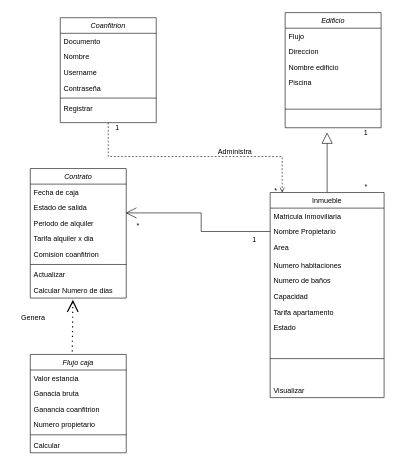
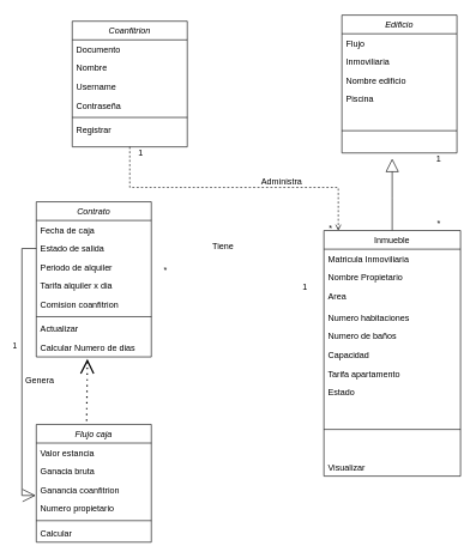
  <mxCell id="0" />
  <mxCell id="1" parent="0" />
  <mxCell id="2" value="Coanfitrion" style="swimlane;fontStyle=2;align=center;verticalAlign=top;childLayout=stackLayout;horizontal=1;startSize=26;horizontalStack=0;resizeParent=1;resizeLast=0;collapsible=1;marginBottom=0;rounded=0;shadow=0;strokeWidth=1;" parent="1" vertex="1"><mxGeometry x="100" y="28.5" width="160" height="175" as="geometry"><mxRectangle x="230" y="140" width="160" height="26" as="alternateBounds" /></mxGeometry></mxCell>
  <mxCell id="3" value="Documento" style="text;align=left;verticalAlign=top;spacingLeft=4;spacingRight=4;overflow=hidden;rotatable=0;points=[[0,0.5],[1,0.5]];portConstraint=eastwest;" parent="2" vertex="1"><mxGeometry y="26" width="160" height="26" as="geometry" /></mxCell>
  <mxCell id="4" value="Nombre " style="text;align=left;verticalAlign=top;spacingLeft=4;spacingRight=4;overflow=hidden;rotatable=0;points=[[0,0.5],[1,0.5]];portConstraint=eastwest;rounded=0;shadow=0;html=0;" parent="2" vertex="1"><mxGeometry y="52" width="160" height="26" as="geometry" /></mxCell>
  <mxCell id="5" value="Username" style="text;align=left;verticalAlign=top;spacingLeft=4;spacingRight=4;overflow=hidden;rotatable=0;points=[[0,0.5],[1,0.5]];portConstraint=eastwest;rounded=0;shadow=0;html=0;" parent="2" vertex="1"><mxGeometry y="78" width="160" height="26" as="geometry" /></mxCell>
  <mxCell id="6" value="Contraseña" style="text;align=left;verticalAlign=top;spacingLeft=4;spacingRight=4;overflow=hidden;rotatable=0;points=[[0,0.5],[1,0.5]];portConstraint=eastwest;rounded=0;shadow=0;html=0;" parent="2" vertex="1"><mxGeometry y="104" width="160" height="26" as="geometry" /></mxCell>
  <mxCell id="7" value="" style="line;html=1;strokeWidth=1;align=left;verticalAlign=middle;spacingTop=-1;spacingLeft=3;spacingRight=3;rotatable=0;labelPosition=right;points=[];portConstraint=eastwest;" parent="2" vertex="1"><mxGeometry y="130" width="160" height="8" as="geometry" /></mxCell>
  <mxCell id="8" value="Registrar" style="text;align=left;verticalAlign=top;spacingLeft=4;spacingRight=4;overflow=hidden;rotatable=0;points=[[0,0.5],[1,0.5]];portConstraint=eastwest;" parent="2" vertex="1"><mxGeometry y="138" width="160" height="26" as="geometry" /></mxCell>
  <mxCell id="9" style="edgeStyle=orthogonalEdgeStyle;rounded=0;orthogonalLoop=1;jettySize=auto;html=1;exitX=0.5;exitY=0;exitDx=0;exitDy=0;endArrow=block;endFill=0;strokeWidth=1;endSize=16;" parent="1" source="10" edge="1"><mxGeometry relative="1" as="geometry"><mxPoint x="545" y="220" as="targetPoint" /></mxGeometry></mxCell>
  <mxCell id="10" value="Inmueble" style="swimlane;fontStyle=0;align=center;verticalAlign=top;childLayout=stackLayout;horizontal=1;startSize=26;horizontalStack=0;resizeParent=1;resizeLast=0;collapsible=1;marginBottom=0;rounded=0;shadow=0;strokeWidth=1;" parent="1" vertex="1"><mxGeometry x="450" y="320" width="190" height="342" as="geometry"><mxRectangle x="550" y="140" width="160" height="26" as="alternateBounds" /></mxGeometry></mxCell>
  <mxCell id="11" value="Matricula Inmoviliaria" style="text;align=left;verticalAlign=top;spacingLeft=4;spacingRight=4;overflow=hidden;rotatable=0;points=[[0,0.5],[1,0.5]];portConstraint=eastwest;" parent="10" vertex="1"><mxGeometry y="26" width="190" height="26" as="geometry" /></mxCell>
  <mxCell id="12" value="Nombre Propietario" style="text;align=left;verticalAlign=top;spacingLeft=4;spacingRight=4;overflow=hidden;rotatable=0;points=[[0,0.5],[1,0.5]];portConstraint=eastwest;rounded=0;shadow=0;html=0;" parent="10" vertex="1"><mxGeometry y="52" width="190" height="26" as="geometry" /></mxCell>
  <mxCell id="13" value="Area" style="text;align=left;verticalAlign=top;spacingLeft=4;spacingRight=4;overflow=hidden;rotatable=0;points=[[0,0.5],[1,0.5]];portConstraint=eastwest;" parent="10" vertex="1"><mxGeometry y="78" width="190" height="30" as="geometry" /></mxCell>
  <mxCell id="14" value="Numero habitaciones" style="text;align=left;verticalAlign=top;spacingLeft=4;spacingRight=4;overflow=hidden;rotatable=0;points=[[0,0.5],[1,0.5]];portConstraint=eastwest;" parent="10" vertex="1"><mxGeometry y="108" width="190" height="26" as="geometry" /></mxCell>
  <mxCell id="15" value="Numero de baños" style="text;align=left;verticalAlign=top;spacingLeft=4;spacingRight=4;overflow=hidden;rotatable=0;points=[[0,0.5],[1,0.5]];portConstraint=eastwest;" parent="10" vertex="1"><mxGeometry y="134" width="190" height="26" as="geometry" /></mxCell>
  <mxCell id="16" value="Capacidad" style="text;align=left;verticalAlign=top;spacingLeft=4;spacingRight=4;overflow=hidden;rotatable=0;points=[[0,0.5],[1,0.5]];portConstraint=eastwest;" parent="10" vertex="1"><mxGeometry y="160" width="190" height="26" as="geometry" /></mxCell>
  <mxCell id="17" value="Tarifa apartamento" style="text;align=left;verticalAlign=top;spacingLeft=4;spacingRight=4;overflow=hidden;rotatable=0;points=[[0,0.5],[1,0.5]];portConstraint=eastwest;" parent="10" vertex="1"><mxGeometry y="186" width="190" height="26" as="geometry" /></mxCell>
  <mxCell id="18" value="Estado" style="text;align=left;verticalAlign=top;spacingLeft=4;spacingRight=4;overflow=hidden;rotatable=0;points=[[0,0.5],[1,0.5]];portConstraint=eastwest;rounded=0;shadow=0;html=0;" parent="10" vertex="1"><mxGeometry y="212" width="190" height="26" as="geometry" /></mxCell>
  <mxCell id="19" value="" style="line;html=1;strokeWidth=1;align=left;verticalAlign=middle;spacingTop=-1;spacingLeft=3;spacingRight=3;rotatable=0;labelPosition=right;points=[];portConstraint=eastwest;" parent="10" vertex="1"><mxGeometry y="238" width="190" height="78" as="geometry" /></mxCell>
  <mxCell id="20" value="Visualizar" style="text;align=left;verticalAlign=top;spacingLeft=4;spacingRight=4;overflow=hidden;rotatable=0;points=[[0,0.5],[1,0.5]];portConstraint=eastwest;" parent="10" vertex="1"><mxGeometry y="316" width="190" height="24" as="geometry" /></mxCell>
  <mxCell id="21" value="" style="endArrow=open;shadow=0;strokeWidth=1;rounded=0;endFill=1;edgeStyle=elbowEdgeStyle;elbow=vertical;dashed=1;" parent="1" source="2" target="10" edge="1"><mxGeometry x="0.5" y="41" relative="1" as="geometry"><mxPoint x="370" y="192" as="sourcePoint" /><mxPoint x="530" y="192" as="targetPoint" /><mxPoint x="-40" y="32" as="offset" /><Array as="points"><mxPoint x="470" y="260" /><mxPoint x="460" y="270" /><mxPoint x="180" y="260" /><mxPoint x="450" y="370" /><mxPoint x="260" y="330" /><mxPoint x="220" y="360" /><mxPoint x="430" y="380" /></Array></mxGeometry></mxCell>
  <mxCell id="22" value="1" style="resizable=0;align=left;verticalAlign=bottom;labelBackgroundColor=none;fontSize=12;" parent="21" connectable="0" vertex="1"><mxGeometry x="-1" relative="1" as="geometry"><mxPoint x="10" y="17" as="offset" /></mxGeometry></mxCell>
  <mxCell id="23" value="*" style="resizable=0;align=right;verticalAlign=bottom;labelBackgroundColor=none;fontSize=12;" parent="21" connectable="0" vertex="1"><mxGeometry x="1" relative="1" as="geometry"><mxPoint x="-7" y="4" as="offset" /></mxGeometry></mxCell>
  <mxCell id="24" value="Administra" style="text;html=1;resizable=0;points=[];;align=center;verticalAlign=middle;labelBackgroundColor=none;rounded=0;shadow=0;strokeWidth=1;fontSize=12;" parent="21" vertex="1" connectable="0"><mxGeometry x="0.5" y="49" relative="1" as="geometry"><mxPoint x="-38" y="40" as="offset" /></mxGeometry></mxCell>
  <mxCell id="25" value="Edificio" style="swimlane;fontStyle=2;align=center;verticalAlign=top;childLayout=stackLayout;horizontal=1;startSize=26;horizontalStack=0;resizeParent=1;resizeLast=0;collapsible=1;marginBottom=0;rounded=0;shadow=0;strokeWidth=1;" parent="1" vertex="1"><mxGeometry x="475" y="20" width="160" height="192" as="geometry"><mxRectangle x="230" y="140" width="160" height="26" as="alternateBounds" /></mxGeometry></mxCell>
  <mxCell id="26" value="Flujo" style="text;align=left;verticalAlign=top;spacingLeft=4;spacingRight=4;overflow=hidden;rotatable=0;points=[[0,0.5],[1,0.5]];portConstraint=eastwest;rounded=0;shadow=0;html=0;" parent="25" vertex="1"><mxGeometry y="26" width="160" height="26" as="geometry" /></mxCell>
- <mxCell id="27" value="Direccion" style="text;align=left;verticalAlign=top;spacingLeft=4;spacingRight=4;overflow=hidden;rotatable=0;points=[[0,0.5],[1,0.5]];portConstraint=eastwest;rounded=0;shadow=0;html=0;" parent="25" vertex="1"><mxGeometry y="52" width="160" height="26" as="geometry" /></mxCell>
+ <mxCell id="27" value="Inmoviliaria" style="text;align=left;verticalAlign=top;spacingLeft=4;spacingRight=4;overflow=hidden;rotatable=0;points=[[0,0.5],[1,0.5]];portConstraint=eastwest;rounded=0;shadow=0;html=0;" parent="25" vertex="1"><mxGeometry y="52" width="160" height="26" as="geometry" /></mxCell>
  <mxCell id="28" value="Nombre edificio" style="text;align=left;verticalAlign=top;spacingLeft=4;spacingRight=4;overflow=hidden;rotatable=0;points=[[0,0.5],[1,0.5]];portConstraint=eastwest;rounded=0;shadow=0;html=0;" parent="25" vertex="1"><mxGeometry y="78" width="160" height="26" as="geometry" /></mxCell>
  <mxCell id="29" value="Piscina" style="text;align=left;verticalAlign=top;spacingLeft=4;spacingRight=4;overflow=hidden;rotatable=0;points=[[0,0.5],[1,0.5]];portConstraint=eastwest;" parent="25" vertex="1"><mxGeometry y="104" width="160" height="26" as="geometry" /></mxCell>
  <mxCell id="30" value="" style="line;html=1;strokeWidth=1;align=left;verticalAlign=middle;spacingTop=-1;spacingLeft=3;spacingRight=3;rotatable=0;labelPosition=right;points=[];portConstraint=eastwest;" parent="25" vertex="1"><mxGeometry y="130" width="160" height="62" as="geometry" /></mxCell>
  <mxCell id="31" value="Contrato" style="swimlane;fontStyle=2;align=center;verticalAlign=top;childLayout=stackLayout;horizontal=1;startSize=26;horizontalStack=0;resizeParent=1;resizeLast=0;collapsible=1;marginBottom=0;rounded=0;shadow=0;strokeWidth=1;" parent="1" vertex="1"><mxGeometry x="50" y="280" width="160" height="216" as="geometry"><mxRectangle x="230" y="140" width="160" height="26" as="alternateBounds" /></mxGeometry></mxCell>
  <mxCell id="32" value="Fecha de caja" style="text;align=left;verticalAlign=top;spacingLeft=4;spacingRight=4;overflow=hidden;rotatable=0;points=[[0,0.5],[1,0.5]];portConstraint=eastwest;" parent="31" vertex="1"><mxGeometry y="26" width="160" height="26" as="geometry" /></mxCell>
  <mxCell id="33" value="Estado de salida" style="text;align=left;verticalAlign=top;spacingLeft=4;spacingRight=4;overflow=hidden;rotatable=0;points=[[0,0.5],[1,0.5]];portConstraint=eastwest;rounded=0;shadow=0;html=0;" parent="31" vertex="1"><mxGeometry y="52" width="160" height="26" as="geometry" /></mxCell>
  <mxCell id="34" value="Periodo de alquiler" style="text;align=left;verticalAlign=top;spacingLeft=4;spacingRight=4;overflow=hidden;rotatable=0;points=[[0,0.5],[1,0.5]];portConstraint=eastwest;rounded=0;shadow=0;html=0;" parent="31" vertex="1"><mxGeometry y="78" width="160" height="26" as="geometry" /></mxCell>
  <mxCell id="35" value="Tarifa alquiler x dia" style="text;align=left;verticalAlign=top;spacingLeft=4;spacingRight=4;overflow=hidden;rotatable=0;points=[[0,0.5],[1,0.5]];portConstraint=eastwest;rounded=0;shadow=0;html=0;" parent="31" vertex="1"><mxGeometry y="104" width="160" height="26" as="geometry" /></mxCell>
  <mxCell id="36" value="Comision coanfitrion" style="text;align=left;verticalAlign=top;spacingLeft=4;spacingRight=4;overflow=hidden;rotatable=0;points=[[0,0.5],[1,0.5]];portConstraint=eastwest;rounded=0;shadow=0;html=0;" parent="31" vertex="1"><mxGeometry y="130" width="160" height="26" as="geometry" /></mxCell>
  <mxCell id="37" value="" style="line;html=1;strokeWidth=1;align=left;verticalAlign=middle;spacingTop=-1;spacingLeft=3;spacingRight=3;rotatable=0;labelPosition=right;points=[];portConstraint=eastwest;" parent="31" vertex="1"><mxGeometry y="156" width="160" height="8" as="geometry" /></mxCell>
  <mxCell id="38" value="Actualizar" style="text;align=left;verticalAlign=top;spacingLeft=4;spacingRight=4;overflow=hidden;rotatable=0;points=[[0,0.5],[1,0.5]];portConstraint=eastwest;" parent="31" vertex="1"><mxGeometry y="164" width="160" height="26" as="geometry" /></mxCell>
  <mxCell id="39" value="Calcular Numero de dias" style="text;align=left;verticalAlign=top;spacingLeft=4;spacingRight=4;overflow=hidden;rotatable=0;points=[[0,0.5],[1,0.5]];portConstraint=eastwest;" parent="31" vertex="1"><mxGeometry y="190" width="160" height="26" as="geometry" /></mxCell>
  <mxCell id="40" value="Flujo caja" style="swimlane;fontStyle=2;align=center;verticalAlign=top;childLayout=stackLayout;horizontal=1;startSize=26;horizontalStack=0;resizeParent=1;resizeLast=0;collapsible=1;marginBottom=0;rounded=0;shadow=0;strokeWidth=1;" parent="1" vertex="1"><mxGeometry x="50" y="590" width="160" height="164" as="geometry"><mxRectangle x="230" y="140" width="160" height="26" as="alternateBounds" /></mxGeometry></mxCell>
  <mxCell id="41" value="Valor estancia" style="text;align=left;verticalAlign=top;spacingLeft=4;spacingRight=4;overflow=hidden;rotatable=0;points=[[0,0.5],[1,0.5]];portConstraint=eastwest;rounded=0;shadow=0;html=0;" parent="40" vertex="1"><mxGeometry y="26" width="160" height="26" as="geometry" /></mxCell>
  <mxCell id="42" value="Ganacia bruta" style="text;align=left;verticalAlign=top;spacingLeft=4;spacingRight=4;overflow=hidden;rotatable=0;points=[[0,0.5],[1,0.5]];portConstraint=eastwest;rounded=0;shadow=0;html=0;" parent="40" vertex="1"><mxGeometry y="52" width="160" height="26" as="geometry" /></mxCell>
  <mxCell id="43" value="Ganancia coanfitrion" style="text;align=left;verticalAlign=top;spacingLeft=4;spacingRight=4;overflow=hidden;rotatable=0;points=[[0,0.5],[1,0.5]];portConstraint=eastwest;rounded=0;shadow=0;html=0;" parent="40" vertex="1"><mxGeometry y="78" width="160" height="26" as="geometry" /></mxCell>
  <mxCell id="44" value="Numero propietario" style="text;align=left;verticalAlign=top;spacingLeft=4;spacingRight=4;overflow=hidden;rotatable=0;points=[[0,0.5],[1,0.5]];portConstraint=eastwest;rounded=0;shadow=0;html=0;" parent="40" vertex="1"><mxGeometry y="104" width="160" height="26" as="geometry" /></mxCell>
  <mxCell id="45" value="" style="line;html=1;strokeWidth=1;align=left;verticalAlign=middle;spacingTop=-1;spacingLeft=3;spacingRight=3;rotatable=0;labelPosition=right;points=[];portConstraint=eastwest;" parent="40" vertex="1"><mxGeometry y="130" width="160" height="8" as="geometry" /></mxCell>
  <mxCell id="46" value="Calcular" style="text;align=left;verticalAlign=top;spacingLeft=4;spacingRight=4;overflow=hidden;rotatable=0;points=[[0,0.5],[1,0.5]];portConstraint=eastwest;" parent="40" vertex="1"><mxGeometry y="138" width="160" height="26" as="geometry" /></mxCell>
  <mxCell id="47" value="" style="endArrow=open;dashed=1;html=1;dashPattern=1 3;strokeWidth=2;rounded=0;endSize=16;entryX=0.444;entryY=1.115;entryDx=0;entryDy=0;entryPerimeter=0;endFill=0;" parent="1" target="39" edge="1"><mxGeometry width="50" height="50" relative="1" as="geometry"><mxPoint x="120" y="585" as="sourcePoint" /><mxPoint x="170" y="535" as="targetPoint" /></mxGeometry></mxCell>
+ <mxCell id="48" value="1" style="edgeStyle=orthogonalEdgeStyle;rounded=0;orthogonalLoop=1;jettySize=auto;html=1;exitX=0;exitY=0.5;exitDx=0;exitDy=0;entryX=-0.006;entryY=0.808;entryDx=0;entryDy=0;entryPerimeter=0;strokeWidth=1;endArrow=open;endFill=0;endSize=16;" parent="1" source="33" target="43" edge="1"><mxGeometry x="-0.191" y="-10" relative="1" as="geometry"><mxPoint as="offset" /></mxGeometry></mxCell>
  <mxCell id="49" value="1" style="text;html=1;strokeColor=none;fillColor=none;align=center;verticalAlign=middle;whiteSpace=wrap;rounded=0;" parent="1" vertex="1"><mxGeometry x="590" y="212" width="40" height="18" as="geometry" /></mxCell>
  <mxCell id="50" value="*" style="text;html=1;strokeColor=none;fillColor=none;align=center;verticalAlign=middle;whiteSpace=wrap;rounded=0;" parent="1" vertex="1"><mxGeometry x="580" y="300" width="60" height="20" as="geometry" /></mxCell>
- <mxCell id="51" style="edgeStyle=orthogonalEdgeStyle;rounded=0;orthogonalLoop=1;jettySize=auto;html=1;exitX=0;exitY=0.5;exitDx=0;exitDy=0;entryX=0.994;entryY=-0.154;entryDx=0;entryDy=0;entryPerimeter=0;strokeWidth=1;endArrow=open;endFill=0;endSize=16;" parent="1" source="12" target="34" edge="1"><mxGeometry relative="1" as="geometry" /></mxCell>
  <mxCell id="52" value="1" style="text;html=1;strokeColor=none;fillColor=none;align=center;verticalAlign=middle;whiteSpace=wrap;rounded=0;" parent="1" vertex="1"><mxGeometry x="404" y="390" width="40" height="18" as="geometry" /></mxCell>
  <mxCell id="53" value="*" style="text;html=1;strokeColor=none;fillColor=none;align=center;verticalAlign=middle;whiteSpace=wrap;rounded=0;" parent="1" vertex="1"><mxGeometry x="200" y="360" width="60" height="30" as="geometry" /></mxCell>
+ <mxCell id="54" value="Tiene" style="text;html=1;strokeColor=none;fillColor=none;align=center;verticalAlign=middle;whiteSpace=wrap;rounded=0;" vertex="1" parent="1"><mxGeometry x="280" y="328" width="60" height="30" as="geometry" /></mxCell>
  <mxCell id="55" value="Genera" style="text;html=1;strokeColor=none;fillColor=none;align=center;verticalAlign=middle;whiteSpace=wrap;rounded=0;" vertex="1" parent="1"><mxGeometry x="20" y="515" width="70" height="28" as="geometry" /></mxCell>
